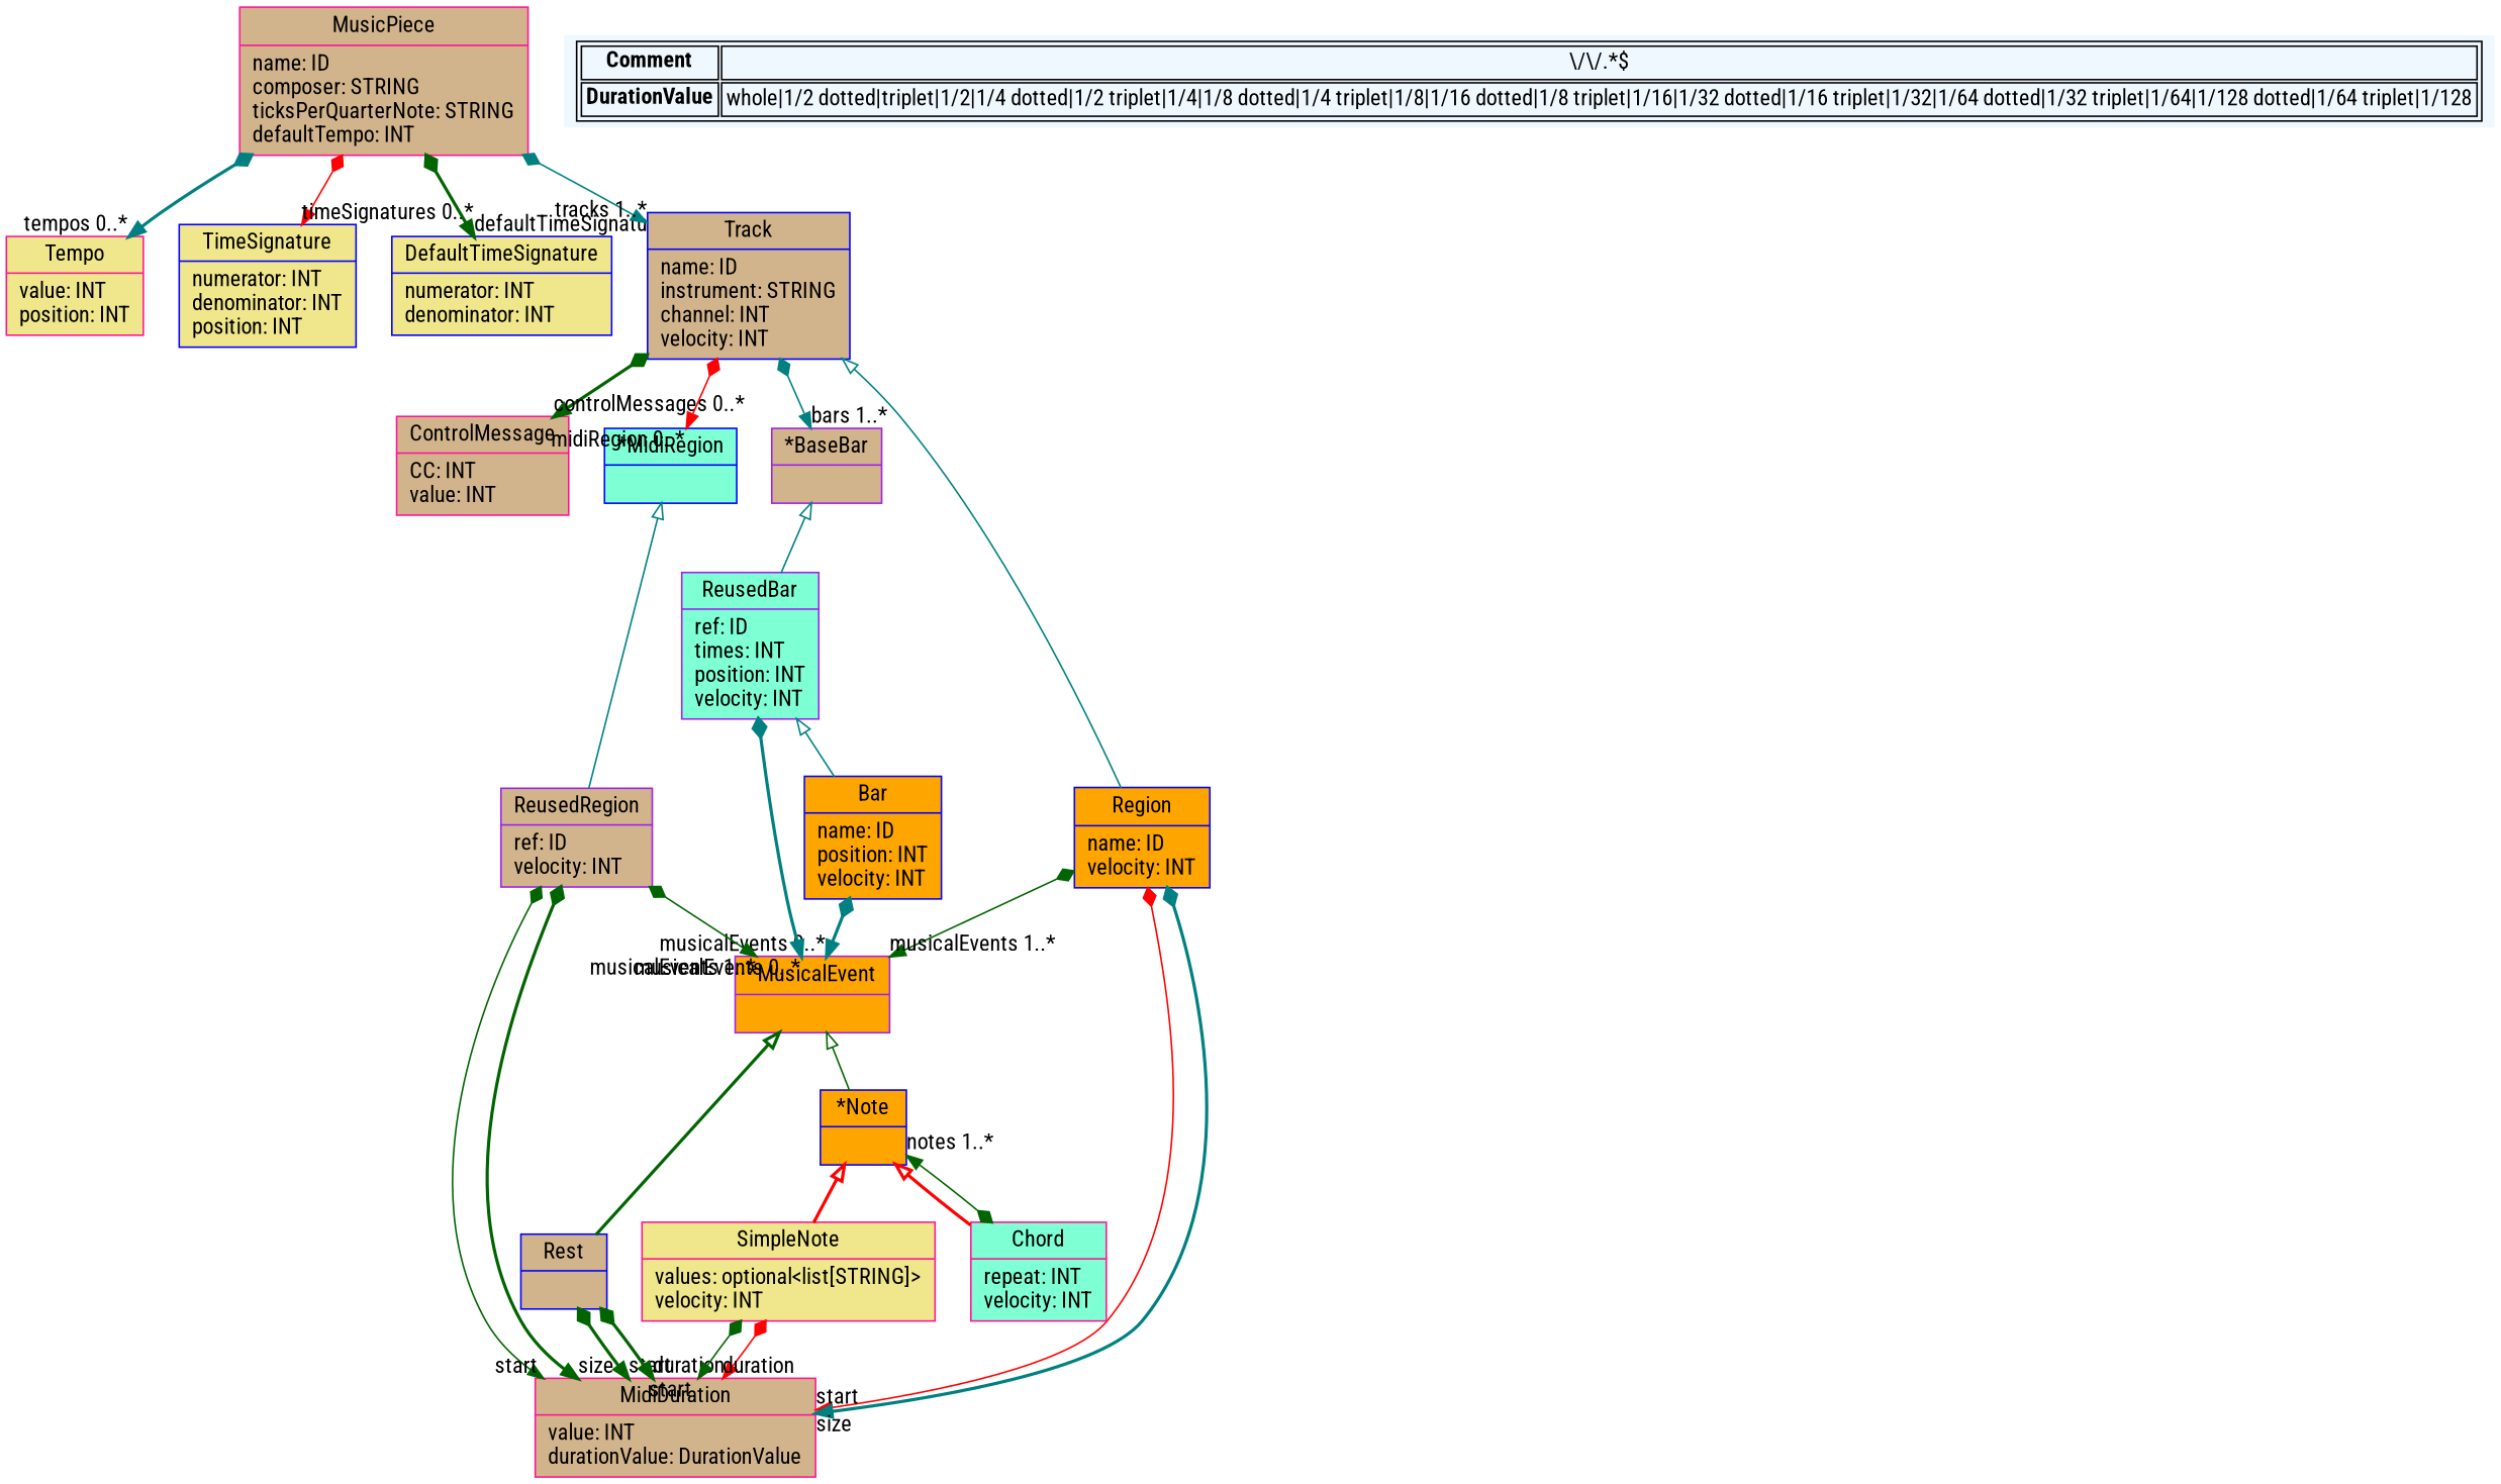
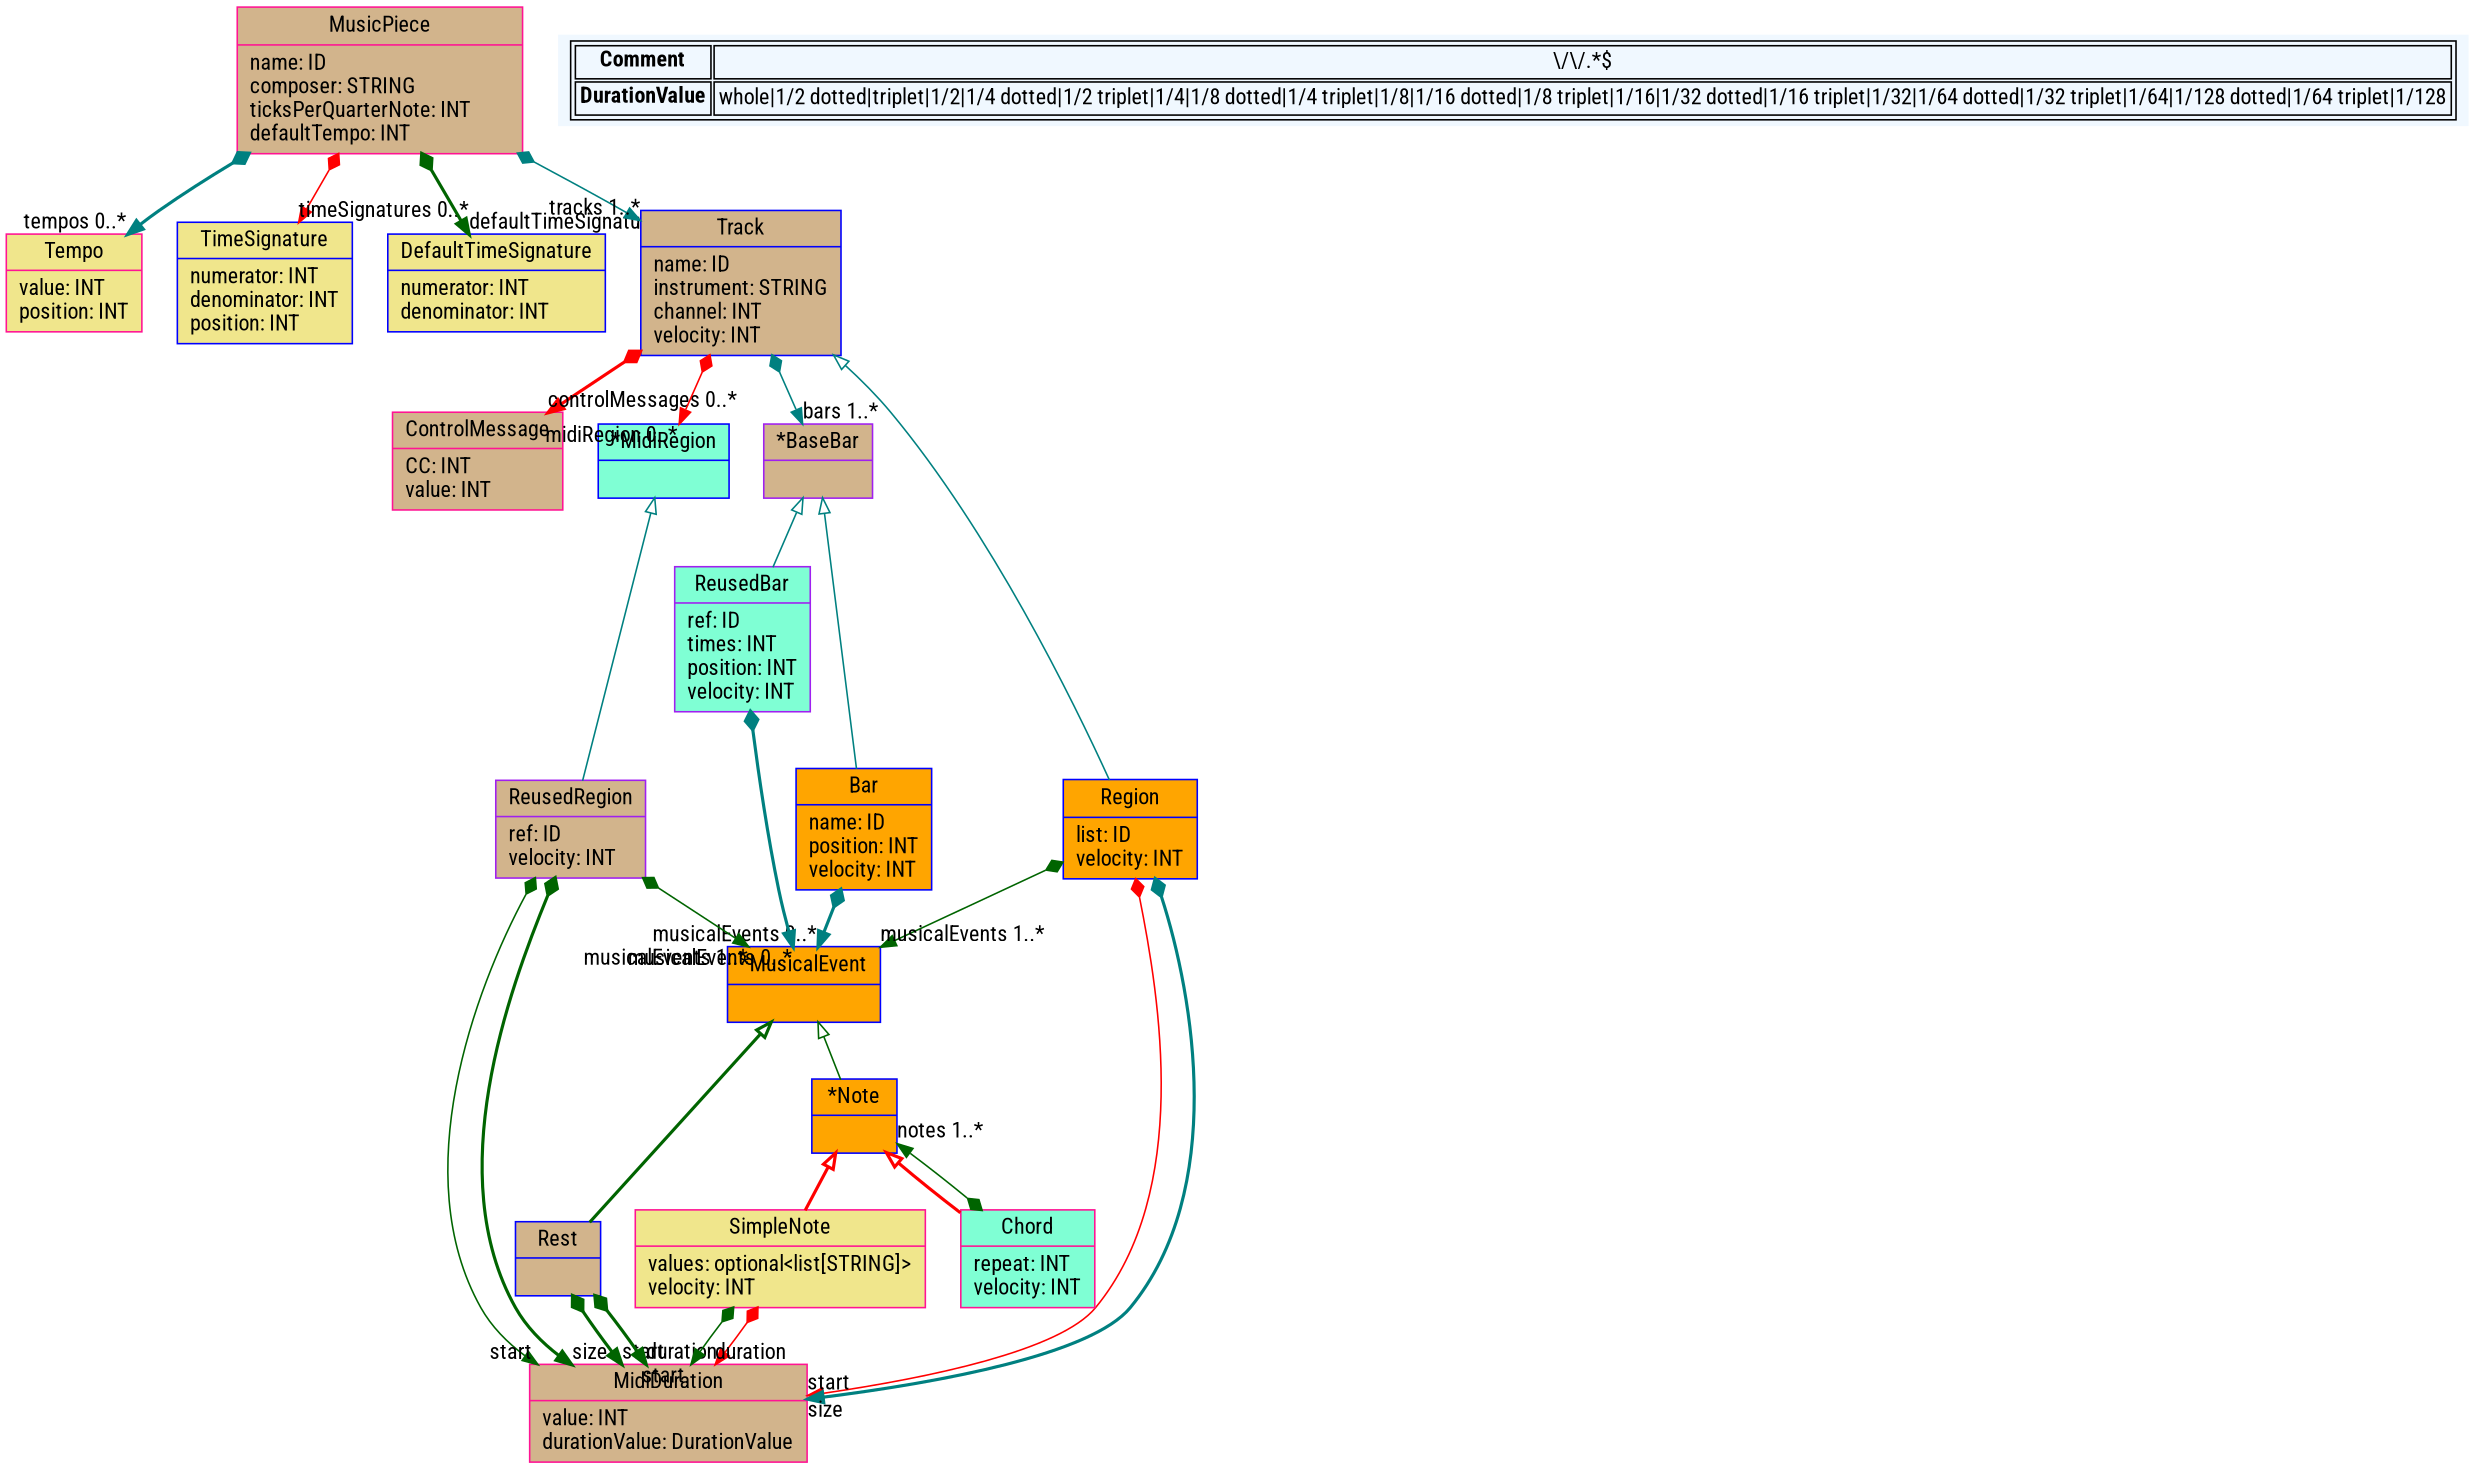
  digraph {
    fontname="Roboto Condensed"
    fontsize=8
    nodesep=0.3
    node [color=blue fillcolor=tan fontname="Roboto Condensed" shape=record style=filled]
    edge [arrowtail=diamond color=darkgreen dir=both fontname="Roboto Condensed" style=solid]
-   n1 [color=deeppink label="{MusicPiece|name: ID\lcomposer: STRING\lticksPerQuarterNote: STRING\ldefaultTempo: INT\l}"]
+   n1 [color=deeppink label="{MusicPiece|name: ID\lcomposer: STRING\lticksPerQuarterNote: INT\ldefaultTempo: INT\l}"]
    n2 [color=deeppink fillcolor=khaki label="{Tempo|value: INT\lposition: INT\l}"]
    n3 [fillcolor=khaki label="{TimeSignature|numerator: INT\ldenominator: INT\lposition: INT\l}"]
    n4 [fillcolor=khaki label="{DefaultTimeSignature|numerator: INT\ldenominator: INT\l}"]
    n5 [label="{Track|name: ID\linstrument: STRING\lchannel: INT\lvelocity: INT\l}"]
    n6 [color=deeppink label="{ControlMessage|CC: INT\lvalue: INT\l}"]
    n7 [color=purple label="{*BaseBar|}"]
    n8 [fillcolor=aquamarine label="{*MidiRegion|}"]
-   n9 [fillcolor=orange label="{Region|name: ID\lvelocity: INT\l}"]
+   n9 [fillcolor=orange label="{Region|list: ID\lvelocity: INT\l}"]
    n10 [fillcolor=orange label="{Bar|name: ID\lposition: INT\lvelocity: INT\l}"]
    n11 [color=purple fillcolor=aquamarine label="{ReusedBar|ref: ID\ltimes: INT\lposition: INT\lvelocity: INT\l}"]
    n12 [color=purple label="{ReusedRegion|ref: ID\lvelocity: INT\l}"]
-   n13 [color=purple fillcolor=orange label="{*MusicalEvent|}"]
+   n13 [fillcolor=orange label="{*MusicalEvent|}"]
    n14 [fillcolor=orange label="{*Note|}"]
    n15 [label="{Rest|}"]
    n16 [color=deeppink fillcolor=khaki label="{SimpleNote|values: optional\<list[STRING]\>\lvelocity: INT\l}"]
    n17 [color=deeppink fillcolor=aquamarine label="{Chord|repeat: INT\lvelocity: INT\l}"]
    n18 [color=deeppink label="{MidiDuration|value: INT\ldurationValue: DurationValue\l}"]
    n19 [fillcolor=aliceblue label=< <table> 	<tr> 		<td><b>Comment</b></td><td>\/\/.*$</td> 	</tr> 	<tr> 		<td><b>DurationValue</b></td><td>whole|1/2 dotted|triplet|1/2|1/4 dotted|1/2 triplet|1/4|1/8 dotted|1/4 triplet|1/8|1/16 dotted|1/8 triplet|1/16|1/32 dotted|1/16 triplet|1/32|1/64 dotted|1/32 triplet|1/64|1/128 dotted|1/64 triplet|1/128</td> 	</tr> </table> > shape=plaintext color=""]
    n1 -> n2 [color=teal headlabel="tempos 0..*" style=bold]
    n1 -> n3 [color=red headlabel="timeSignatures 0..*"]
    n1 -> n4 [headlabel="defaultTimeSignature " style=bold]
    n1 -> n5 [color=teal headlabel="tracks 1..*"]
-   n5 -> n6 [headlabel="controlMessages 0..*" style=bold]
+   n5 -> n6 [color=red headlabel="controlMessages 0..*" style=bold]
    n5 -> n7 [color=teal headlabel="bars 1..*"]
    n5 -> n8 [color=red headlabel="midiRegion 0..*"]
    n5 -> n9 [arrowtail=empty color=teal dir=back]
-   n11 -> n10 [arrowtail=empty color=teal dir=back]
+   n7 -> n10 [arrowtail=empty color=teal dir=back]
    n7 -> n11 [arrowtail=empty color=teal dir=back]
    n8 -> n12 [arrowtail=empty color=teal dir=back]
    n9 -> n13 [headlabel="musicalEvents 1..*"]
    n9 -> n18 [color=red headlabel="start "]
    n9 -> n18 [color=teal headlabel="size " style=bold]
    n10 -> n13 [color=teal headlabel="musicalEvents 0..*" style=bold]
    n11 -> n13 [color=teal headlabel="musicalEvents 0..*" style=bold]
    n12 -> n13 [headlabel="musicalEvents 1..*"]
    n12 -> n18 [headlabel="start "]
    n12 -> n18 [headlabel="size " style=bold]
    n13 -> n14 [arrowtail=empty dir=back]
    n13 -> n15 [arrowtail=empty dir=back style=bold]
    n14 -> n16 [arrowtail=empty color=red dir=back style=bold]
    n14 -> n17 [arrowtail=empty color=red dir=back style=bold]
    n15 -> n18 [headlabel="start " style=bold]
    n15 -> n18 [headlabel="duration " style=bold]
    n16 -> n18 [headlabel="start "]
    n16 -> n18 [color=red headlabel="duration "]
    n17 -> n14 [headlabel="notes 1..*"]
  }
